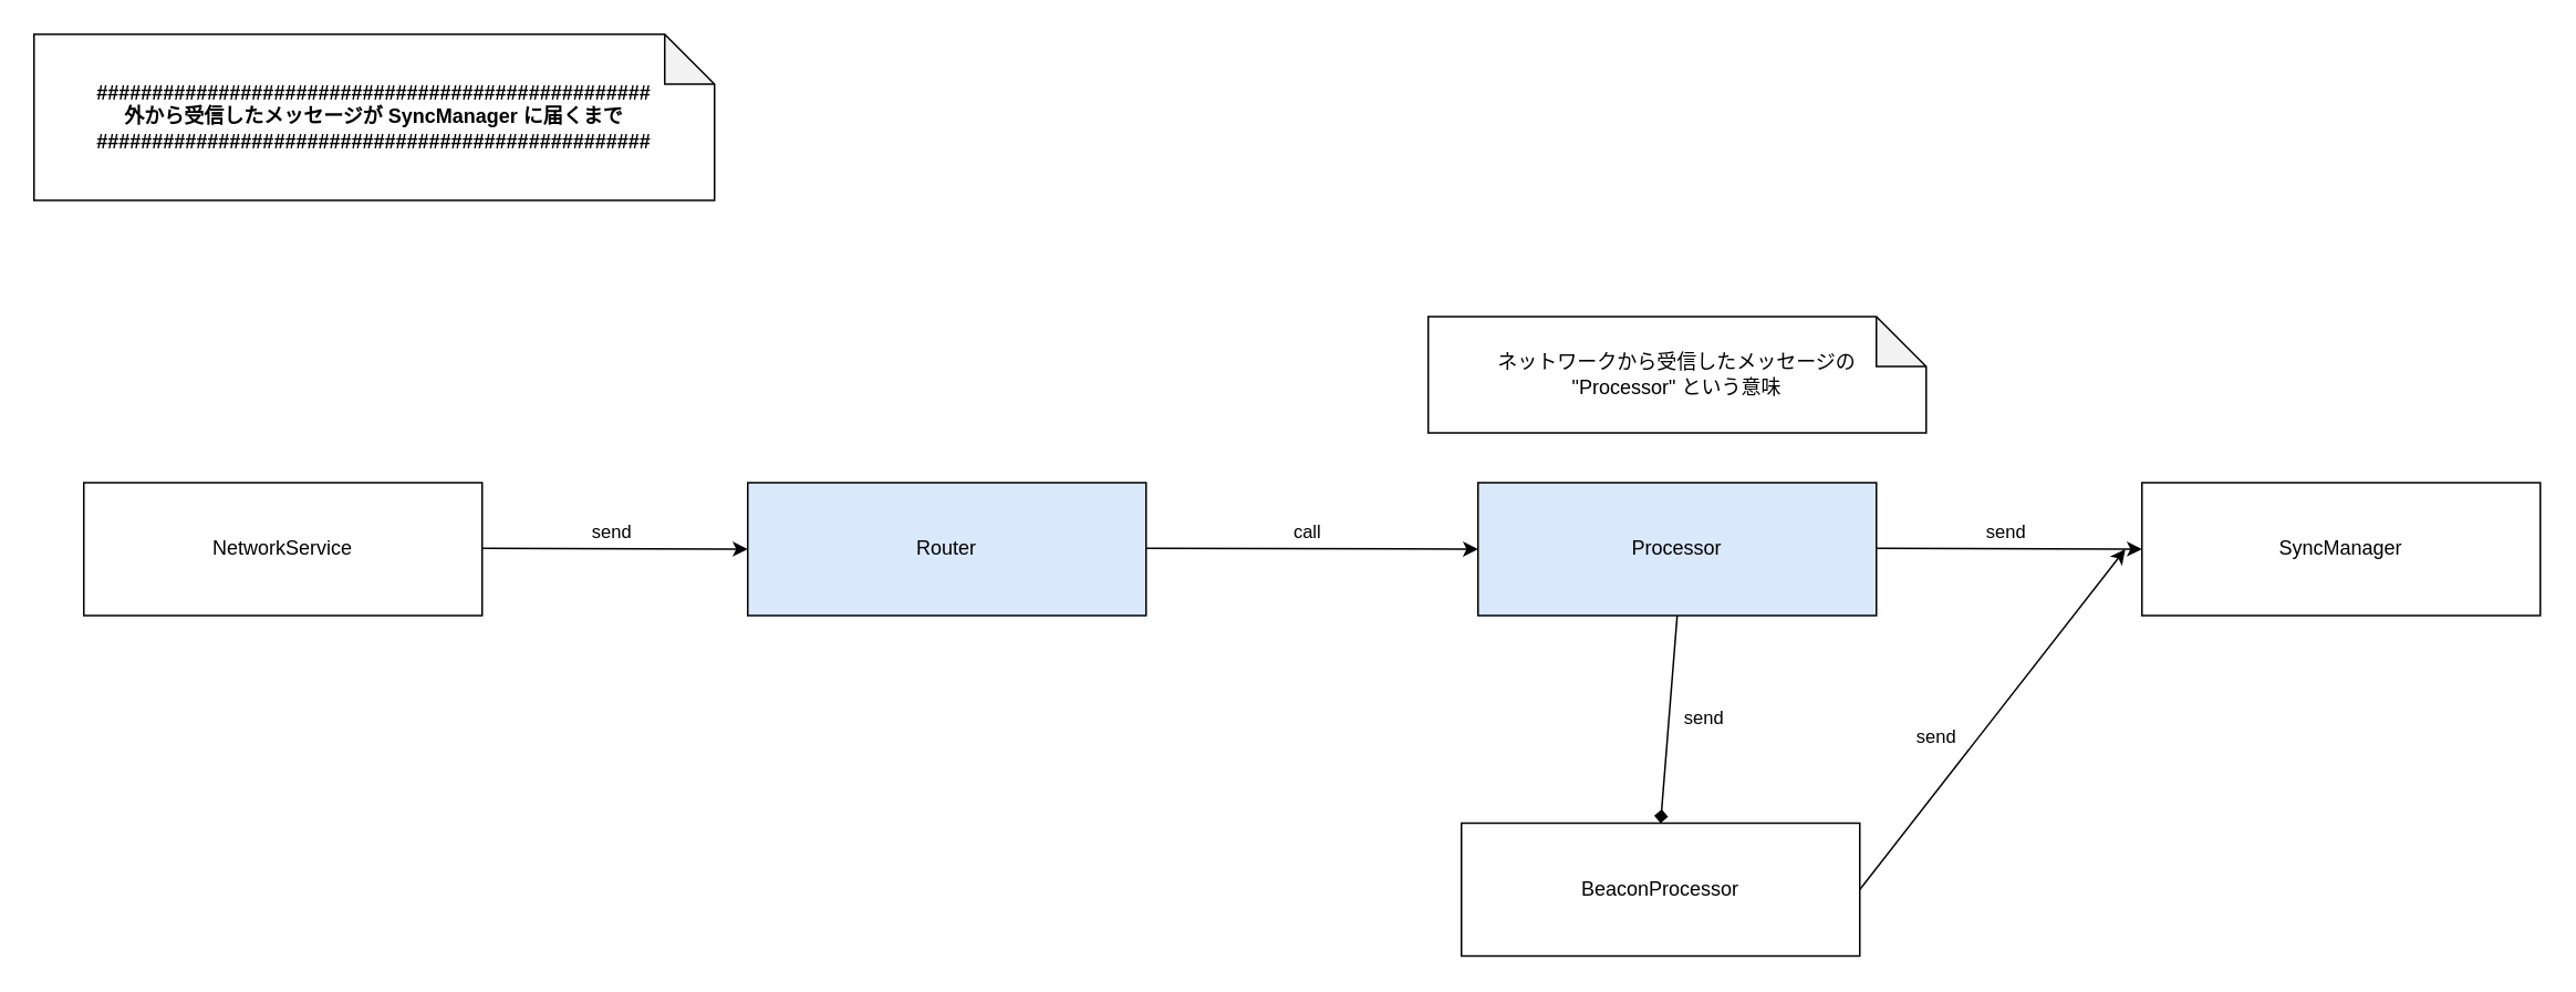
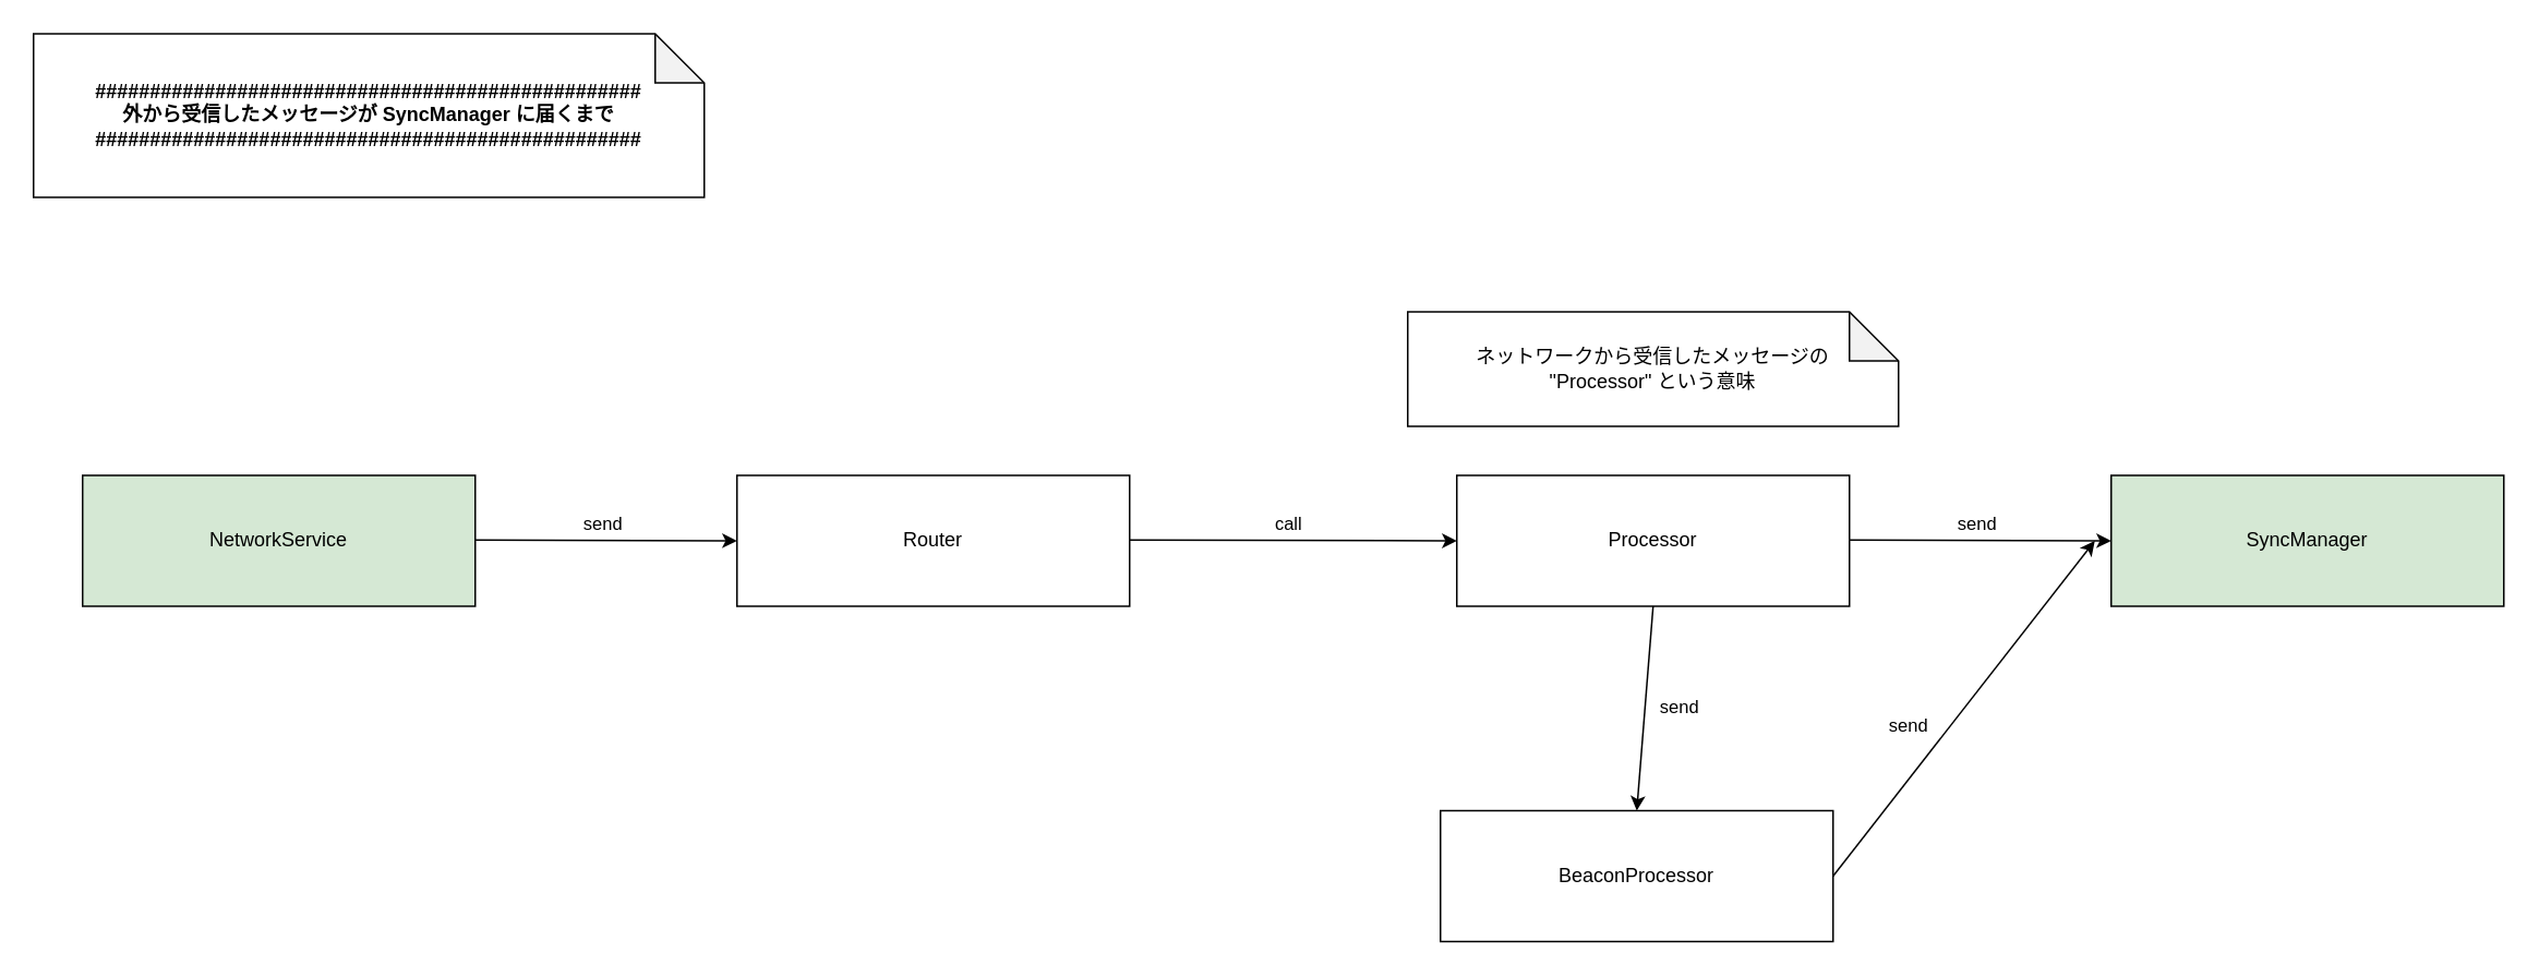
  <mxCell id="0" />
  <mxCell id="1" parent="0" />
- <mxCell id="2" value="NetworkService" style="rounded=0;whiteSpace=wrap;html=1;" parent="1" vertex="1"><mxGeometry x="50" y="290" width="240" height="80" as="geometry" /></mxCell>
+ <mxCell id="2" value="NetworkService" style="rounded=0;whiteSpace=wrap;html=1;fillColor=#d5e8d4;" parent="1" vertex="1"><mxGeometry x="50" y="290" width="240" height="80" as="geometry" /></mxCell>
  <mxCell id="3" value="" style="endArrow=classic;html=1;entryX=0;entryY=0.5;entryDx=0;entryDy=0;" parent="1" edge="1" target="7"><mxGeometry width="50" height="50" relative="1" as="geometry"><mxPoint x="290" y="329.5" as="sourcePoint" /><mxPoint x="760" y="329.5" as="targetPoint" /></mxGeometry></mxCell>
  <mxCell id="4" value="send" style="edgeLabel;html=1;align=center;verticalAlign=middle;resizable=0;points=[];" parent="3" vertex="1" connectable="0"><mxGeometry x="-0.037" y="1" relative="1" as="geometry"><mxPoint y="-9" as="offset" /></mxGeometry></mxCell>
  <mxCell id="5" value="##################################################&lt;br&gt;外から受信したメッセージが SyncManager に届くまで&lt;br&gt;##################################################" style="shape=note;whiteSpace=wrap;html=1;backgroundOutline=1;darkOpacity=0.05;fontStyle=1" parent="1" vertex="1"><mxGeometry x="20" y="20" width="410" height="100" as="geometry" /></mxCell>
  <mxCell id="6" value="&lt;span style=&quot;font-weight: 400&quot;&gt;ネットワークから受信したメッセージの&lt;br&gt;&lt;/span&gt;&lt;span style=&quot;font-weight: normal&quot;&gt;&quot;Processor&quot; という意味&lt;/span&gt;" style="shape=note;whiteSpace=wrap;html=1;backgroundOutline=1;darkOpacity=0.05;fontStyle=1" parent="1" vertex="1"><mxGeometry x="860" y="190" width="300" height="70" as="geometry" /></mxCell>
- <mxCell id="7" value="Router" style="rounded=0;whiteSpace=wrap;html=1;fillColor=#dae8fc;" vertex="1" parent="1"><mxGeometry x="450" y="290" width="240" height="80" as="geometry" /></mxCell>
- <mxCell id="8" value="Processor" style="rounded=0;whiteSpace=wrap;html=1;fillColor=#dae8fc;" vertex="1" parent="1"><mxGeometry x="890" y="290" width="240" height="80" as="geometry" /></mxCell>
+ <mxCell id="7" value="Router" style="rounded=0;whiteSpace=wrap;html=1;" vertex="1" parent="1"><mxGeometry x="450" y="290" width="240" height="80" as="geometry" /></mxCell>
+ <mxCell id="8" value="Processor" style="rounded=0;whiteSpace=wrap;html=1;" vertex="1" parent="1"><mxGeometry x="890" y="290" width="240" height="80" as="geometry" /></mxCell>
  <mxCell id="9" value="" style="endArrow=classic;html=1;entryX=0;entryY=0.5;entryDx=0;entryDy=0;" edge="1" parent="1"><mxGeometry width="50" height="50" relative="1" as="geometry"><mxPoint x="690" y="329.5" as="sourcePoint" /><mxPoint x="890" y="330" as="targetPoint" /></mxGeometry></mxCell>
  <mxCell id="10" value="call" style="edgeLabel;html=1;align=center;verticalAlign=middle;resizable=0;points=[];" vertex="1" connectable="0" parent="9"><mxGeometry x="-0.037" y="1" relative="1" as="geometry"><mxPoint y="-9" as="offset" /></mxGeometry></mxCell>
  <mxCell id="11" value="BeaconProcessor" style="rounded=0;whiteSpace=wrap;html=1;" vertex="1" parent="1"><mxGeometry x="880" y="495" width="240" height="80" as="geometry" /></mxCell>
- <mxCell id="12" value="" style="endArrow=diamond;html=1;entryX=0.5;entryY=0;entryDx=0;entryDy=0;exitX=0.5;exitY=1;exitDx=0;exitDy=0;" edge="1" parent="1" source="8" target="11"><mxGeometry width="50" height="50" relative="1" as="geometry"><mxPoint x="740" y="339.5" as="sourcePoint" /><mxPoint x="940" y="340" as="targetPoint" /></mxGeometry></mxCell>
+ <mxCell id="12" value="" style="endArrow=classic;html=1;entryX=0.5;entryY=0;entryDx=0;entryDy=0;exitX=0.5;exitY=1;exitDx=0;exitDy=0;" edge="1" parent="1" source="8" target="11"><mxGeometry width="50" height="50" relative="1" as="geometry"><mxPoint x="740" y="339.5" as="sourcePoint" /><mxPoint x="940" y="340" as="targetPoint" /></mxGeometry></mxCell>
  <mxCell id="13" value="send" style="edgeLabel;html=1;align=center;verticalAlign=middle;resizable=0;points=[];" vertex="1" connectable="0" parent="12"><mxGeometry x="-0.037" y="1" relative="1" as="geometry"><mxPoint x="19" y="2" as="offset" /></mxGeometry></mxCell>
- <mxCell id="14" value="SyncManager" style="rounded=0;whiteSpace=wrap;html=1;" vertex="1" parent="1"><mxGeometry x="1290" y="290" width="240" height="80" as="geometry" /></mxCell>
+ <mxCell id="14" value="SyncManager" style="rounded=0;whiteSpace=wrap;html=1;fillColor=#d5e8d4;" vertex="1" parent="1"><mxGeometry x="1290" y="290" width="240" height="80" as="geometry" /></mxCell>
  <mxCell id="15" value="" style="endArrow=classic;html=1;" edge="1" parent="1"><mxGeometry width="50" height="50" relative="1" as="geometry"><mxPoint x="1130" y="329.5" as="sourcePoint" /><mxPoint x="1290" y="330" as="targetPoint" /></mxGeometry></mxCell>
  <mxCell id="16" value="send" style="edgeLabel;html=1;align=center;verticalAlign=middle;resizable=0;points=[];" vertex="1" connectable="0" parent="15"><mxGeometry x="-0.037" y="1" relative="1" as="geometry"><mxPoint y="-9" as="offset" /></mxGeometry></mxCell>
  <mxCell id="17" value="" style="endArrow=classic;html=1;exitX=1;exitY=0.5;exitDx=0;exitDy=0;" edge="1" parent="1" source="11"><mxGeometry width="50" height="50" relative="1" as="geometry"><mxPoint x="1140" y="339.5" as="sourcePoint" /><mxPoint x="1280" y="330" as="targetPoint" /></mxGeometry></mxCell>
  <mxCell id="18" value="send" style="edgeLabel;html=1;align=center;verticalAlign=middle;resizable=0;points=[];" vertex="1" connectable="0" parent="17"><mxGeometry x="-0.037" y="1" relative="1" as="geometry"><mxPoint x="-31" y="7" as="offset" /></mxGeometry></mxCell>
